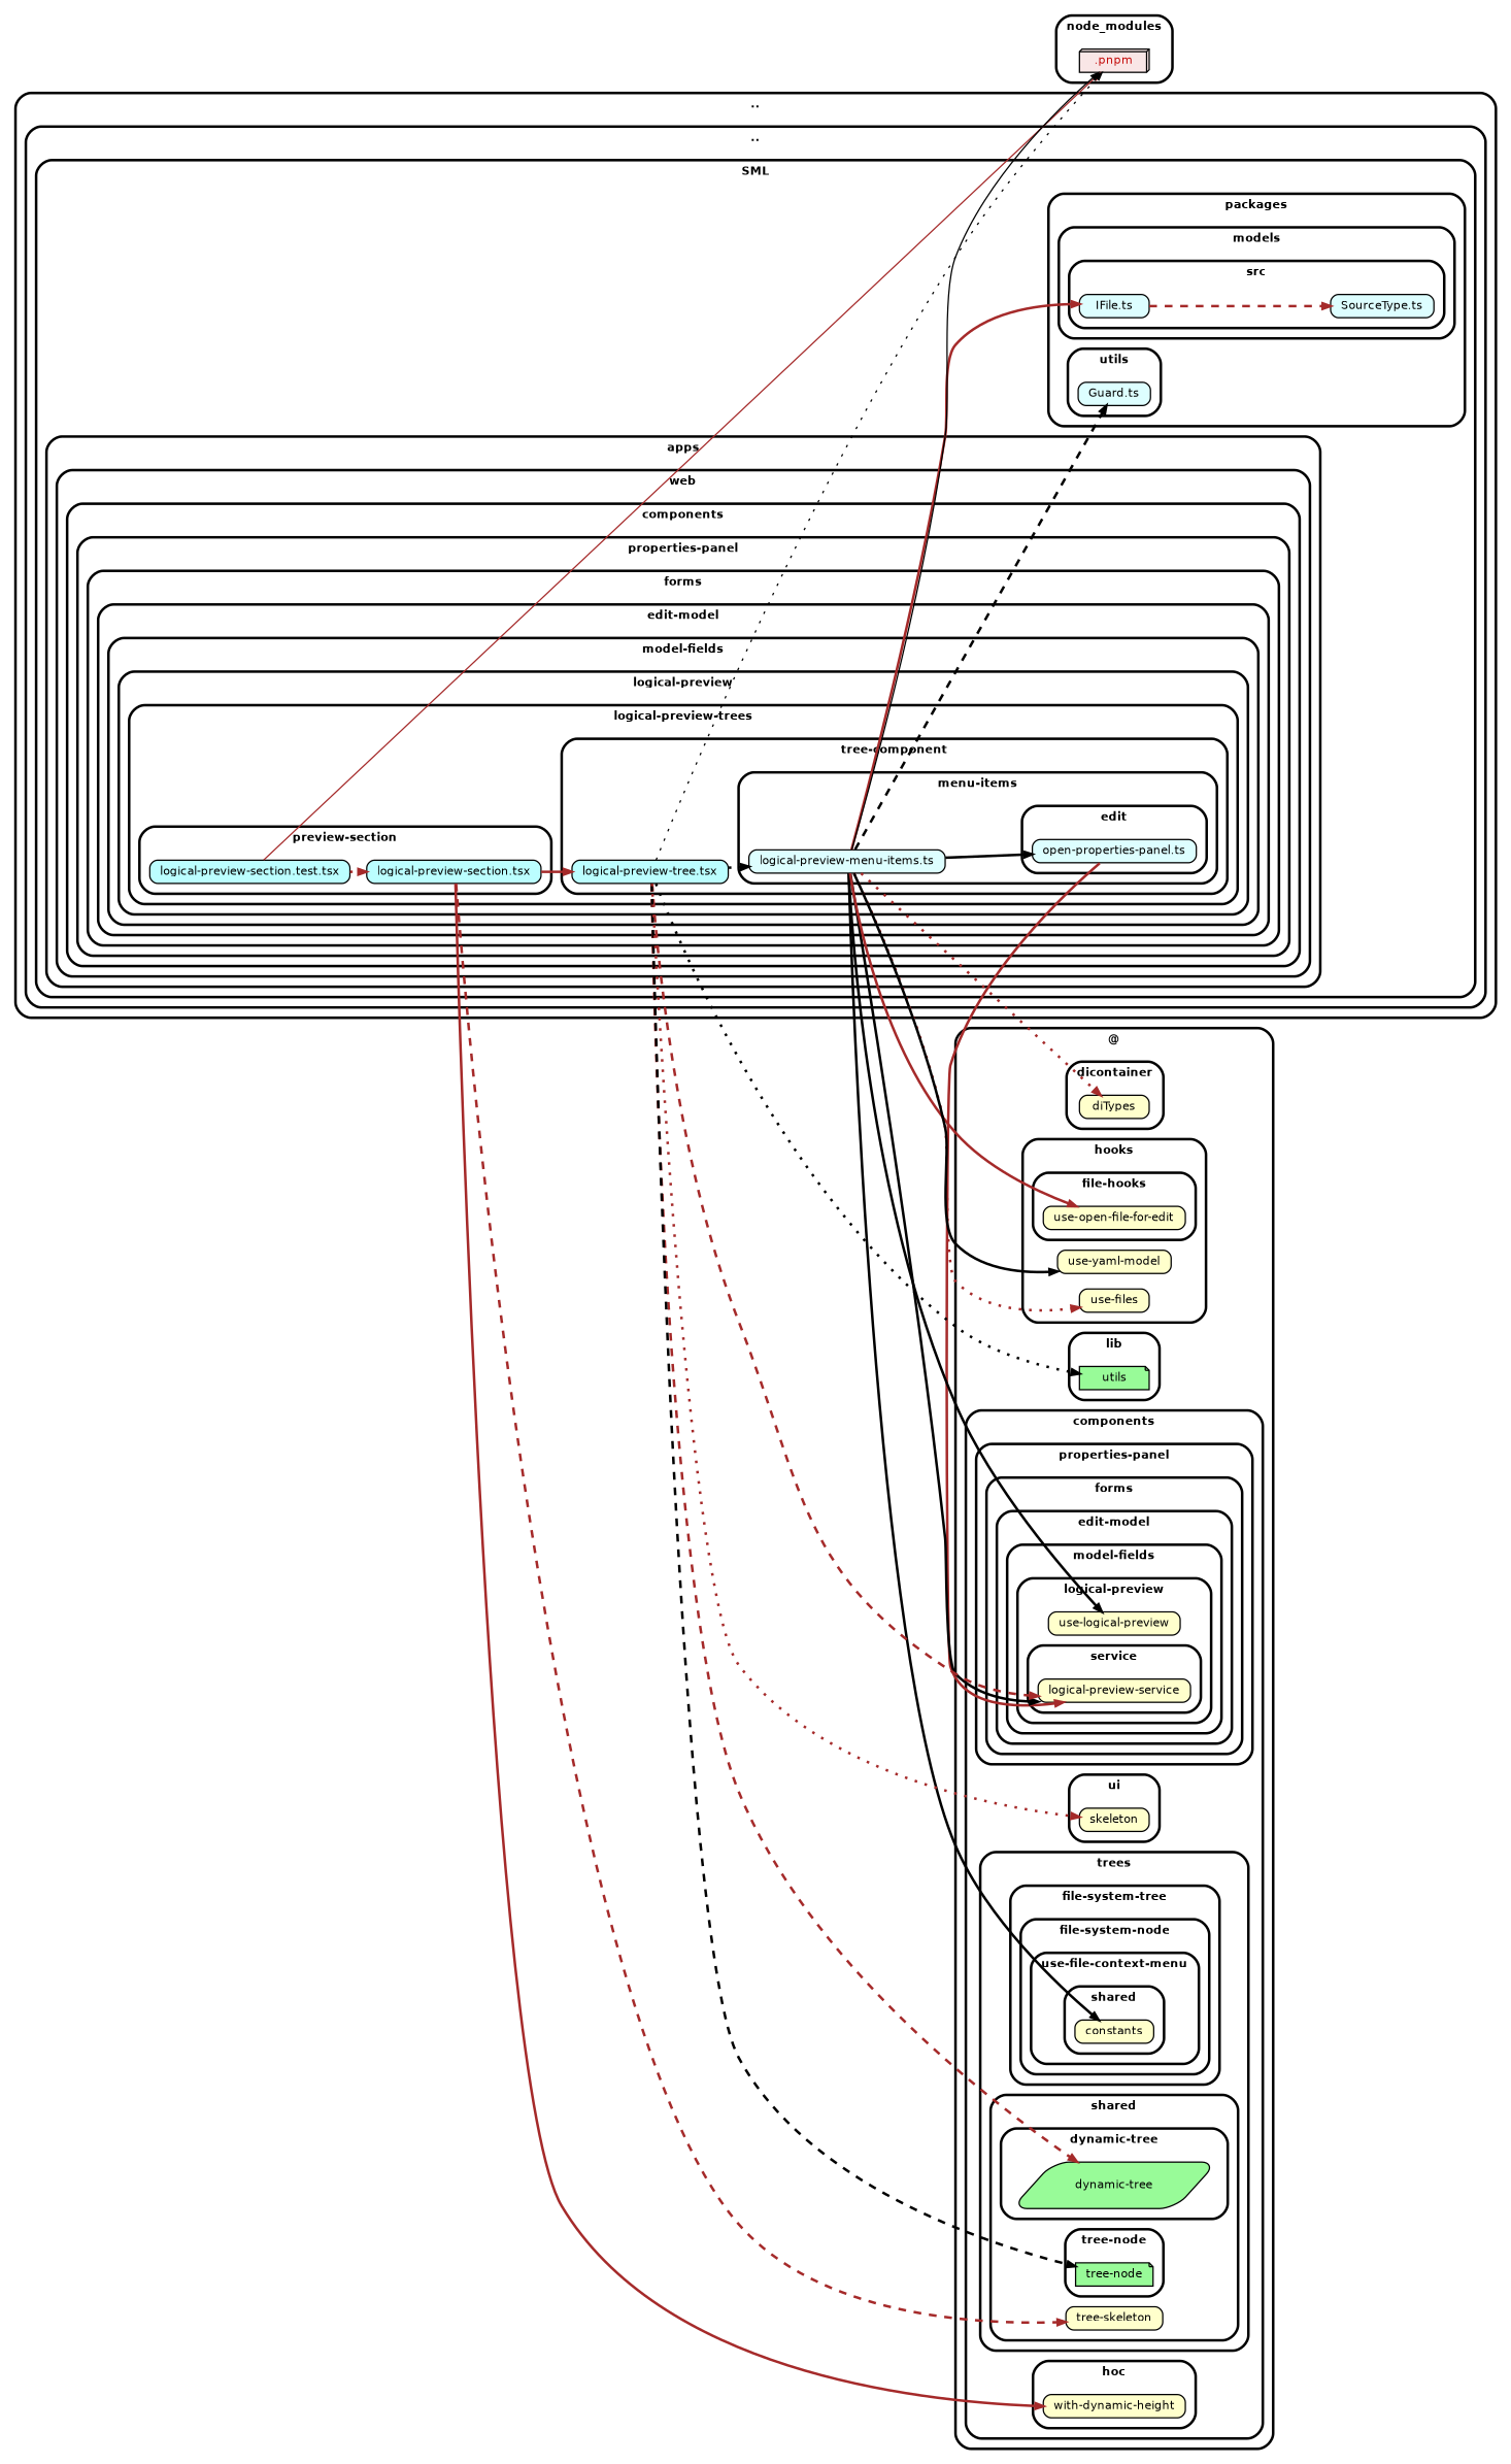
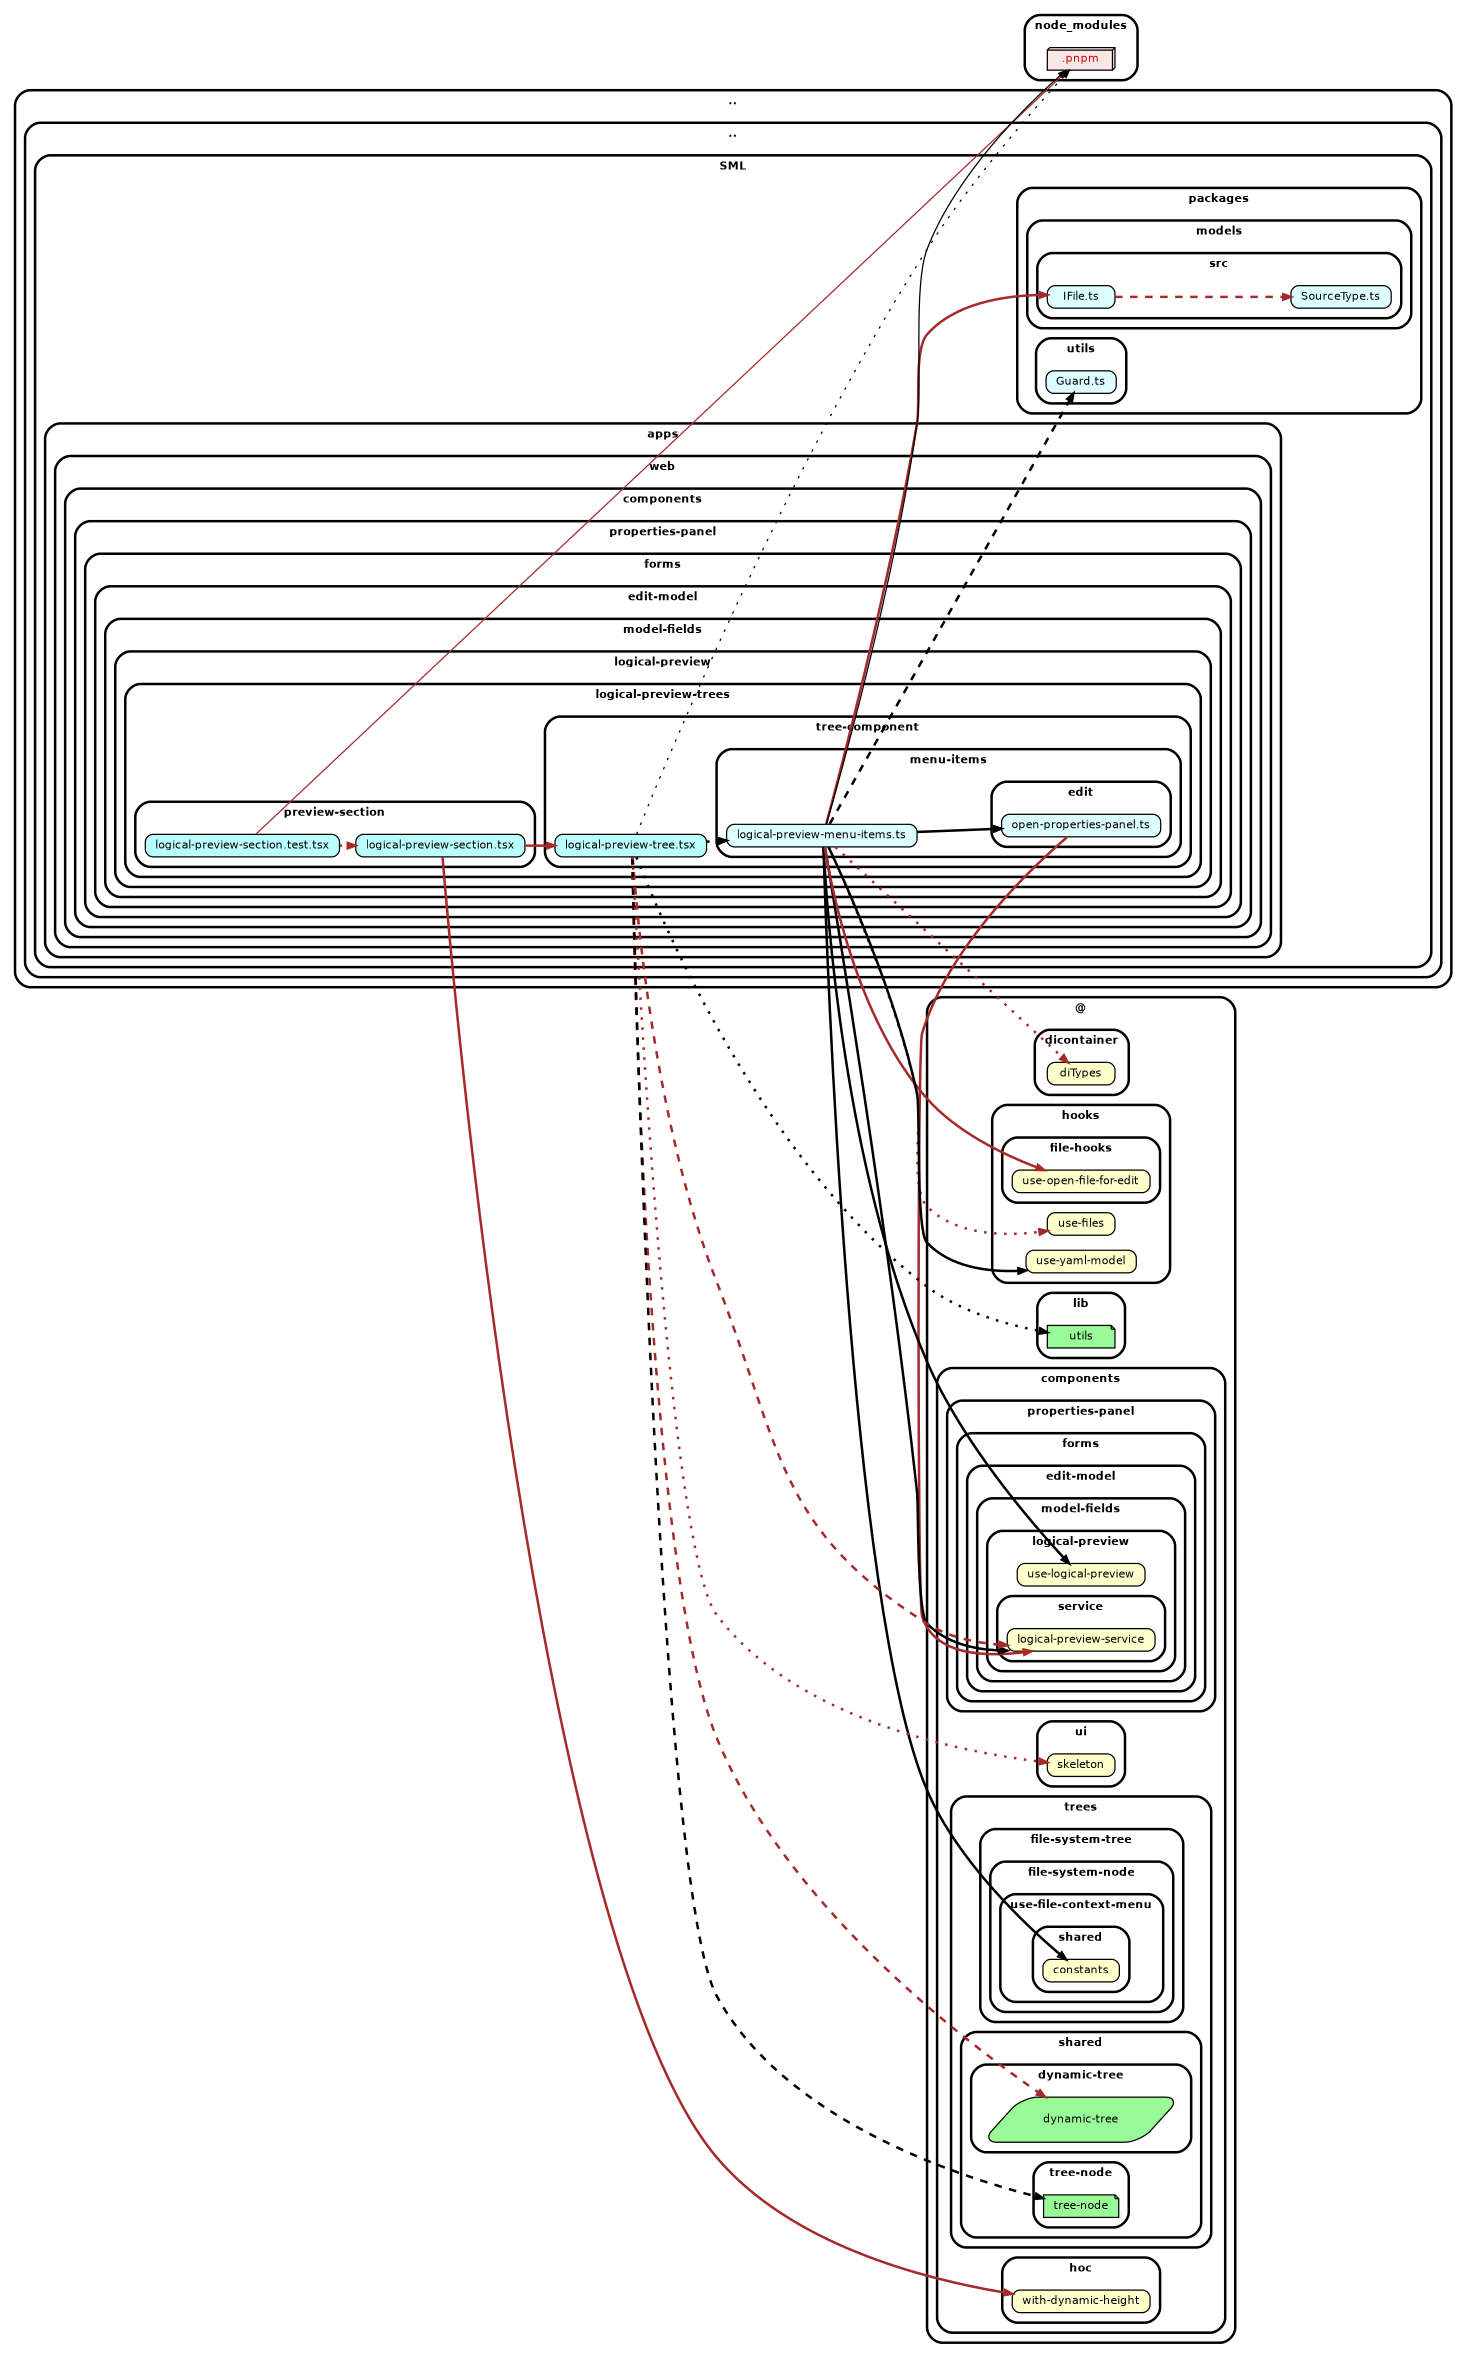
  strict digraph {
    compound=true
    fillcolor="#ffffff"
    fontname="Helvetica-bold"
    fontsize=9
    nodesep=0.16
    rankdir=LR
    ranksep=0.18
    splines=true
    style="rounded,bold,filled"
    node [color=black fillcolor="#ffffcc" fontcolor=black fontname=Helvetica fontsize=9 shape=box style="rounded, filled"]
    edge [arrowhead=normal arrowsize=0.6 color=brown fontname=Helvetica fontsize=9 penwidth=2.0 style=bold]
    n1 [fillcolor="#bbfeff" height=0.2 label=<logical-preview-section.test.tsx>]
    n2 [fillcolor="#bbfeff" height=0.2 label=<logical-preview-section.tsx>]
    n3 [fillcolor="#ddfeff" height=0.2 label=<open-properties-panel.ts>]
    n4 [fillcolor="#ddfeff" height=0.2 label=<logical-preview-menu-items.ts>]
    n5 [fillcolor="#bbfeff" height=0.2 label=<logical-preview-tree.tsx>]
    n6 [fillcolor="#ddfeff" height=0.2 label=<IFile.ts>]
    n7 [fillcolor="#ddfeff" height=0.2 label=<SourceType.ts>]
    n8 [fillcolor="#ddfeff" height=0.2 label=<Guard.ts>]
    n9 [height=0.2 label=<with-dynamic-height>]
    n10 [height=0.2 label=<logical-preview-service>]
    n11 [height=0.2 label=<use-logical-preview>]
    n12 [height=0.2 label=<constants>]
    n13 [fillcolor=palegreen height=0.2 label="dynamic-tree" shape=parallelogram style="rounded, filled,filled"]
    n14 [fillcolor=palegreen height=0.2 label="tree-node" shape=note style="rounded, filled,filled"]
-   n15 [height=0.2 label=<tree-skeleton>]
    n16 [height=0.2 label=<skeleton>]
    n17 [height=0.2 label=<diTypes>]
    n18 [height=0.2 label=<use-open-file-for-edit>]
    n19 [height=0.2 label=<use-files>]
    n20 [height=0.2 label=<use-yaml-model>]
    n21 [fillcolor=palegreen height=0.2 label=utils shape=note style="rounded, filled,filled"]
    n22 [fillcolor="#c40b0a1a" fontcolor="#c40b0a" height=0.2 label=<.pnpm> shape=box3d]
    subgraph cluster_1 {
      label=".."
      subgraph cluster_2 {
        label=".."
        subgraph cluster_3 {
          label=SML
          subgraph cluster_4 {
            label=apps
            subgraph cluster_5 {
              label=web
              subgraph cluster_6 {
                label=components
                subgraph cluster_7 {
                  label="properties-panel"
                  subgraph cluster_8 {
                    label=forms
                    subgraph cluster_9 {
                      label="edit-model"
                      subgraph cluster_10 {
                        label="model-fields"
                        subgraph cluster_11 {
                          label="logical-preview"
                          subgraph cluster_12 {
                            label="logical-preview-trees"
                            subgraph cluster_13 {
                              label="preview-section"
                              n1
                              n2
                            }
                            subgraph cluster_14 {
                              label="tree-component"
                              n5
                              subgraph cluster_15 {
                                label="menu-items"
                                n4
                                subgraph cluster_16 {
                                  label=edit
                                  n3
                                }
                              }
                            }
                          }
                        }
                      }
                    }
                  }
                }
              }
            }
          }
          subgraph cluster_17 {
            label=packages
            subgraph cluster_18 {
              label=models
              subgraph cluster_19 {
                label=src
                n6
                n7
              }
            }
            subgraph cluster_20 {
              label=utils
              n8
            }
          }
        }
      }
    }
    subgraph cluster_21 {
      label="@"
      subgraph cluster_22 {
        label=components
        subgraph cluster_23 {
          label=hoc
          n9
        }
        subgraph cluster_24 {
          label="properties-panel"
          subgraph cluster_25 {
            label=forms
            subgraph cluster_26 {
              label="edit-model"
              subgraph cluster_27 {
                label="model-fields"
                subgraph cluster_28 {
                  label="logical-preview"
                  n11
                  subgraph cluster_29 {
                    label=service
                    n10
                  }
                }
              }
            }
          }
        }
        subgraph cluster_30 {
          label=trees
          subgraph cluster_31 {
            label="file-system-tree"
            subgraph cluster_32 {
              label="file-system-node"
              subgraph cluster_33 {
                label="use-file-context-menu"
                subgraph cluster_34 {
                  label=shared
                  n12
                }
              }
            }
          }
          subgraph cluster_35 {
            label=shared
-           n15
            subgraph cluster_36 {
              label="dynamic-tree"
              n13
            }
            subgraph cluster_37 {
              label="tree-node"
              n14
            }
          }
        }
        subgraph cluster_38 {
          label=ui
          n16
        }
      }
      subgraph cluster_39 {
        label=dicontainer
        n17
      }
      subgraph cluster_40 {
        label=hooks
        n19
        n20
        subgraph cluster_41 {
          label="file-hooks"
          n18
        }
      }
      subgraph cluster_42 {
        label=lib
        n21
      }
    }
    subgraph cluster_43 {
      label=node_modules
      n22
    }
    n1 -> n2 [style=dotted]
    n1 -> n22 [penwidth=1.0]
    n2 -> n5
    n2 -> n9
-   n2 -> n15 [style=dashed]
    n3 -> n10
    n4 -> n3 [color=black]
    n4 -> n6
    n4 -> n8 [color=black style=dashed]
    n4 -> n10 [color=black]
    n4 -> n11 [color=black]
    n4 -> n12 [color=black]
    n4 -> n17 [style=dotted]
    n4 -> n18
    n4 -> n19 [style=dotted]
    n4 -> n20 [color=black]
    n4 -> n22 [color=black penwidth=1.0]
    n5 -> n4 [color=black style=dotted]
    n5 -> n10 [style=dashed]
    n5 -> n13 [style=dashed]
    n5 -> n14 [color=black style=dashed]
    n5 -> n16 [style=dotted]
    n5 -> n21 [color=black style=dotted]
    n5 -> n22 [color=black penwidth=1.0 style=dotted]
    n6 -> n7 [style=dashed]
  }
